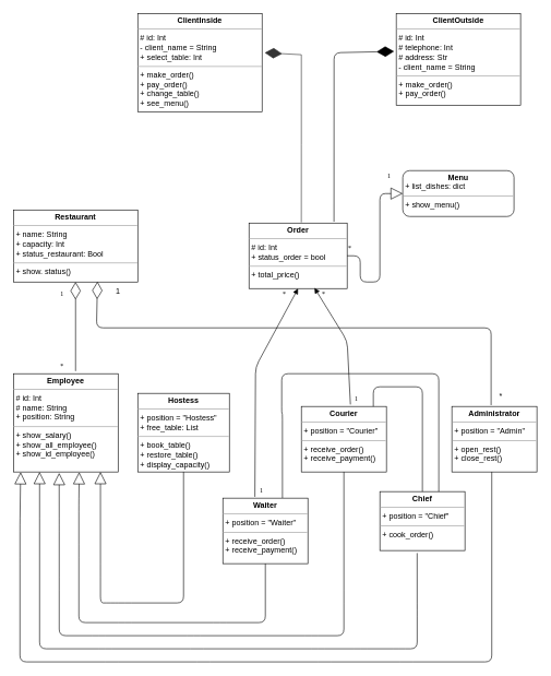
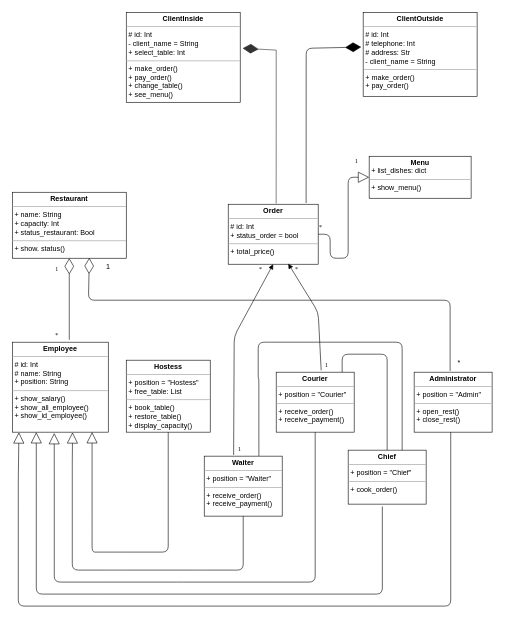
  <mxCell id="0" />
  <mxCell id="1" parent="0" />
  <mxCell id="2" value="&lt;p style=&quot;margin: 0px ; margin-top: 4px ; text-align: center&quot;&gt;&lt;b&gt;ClientInside&lt;/b&gt;&lt;/p&gt;&lt;hr size=&quot;1&quot;&gt;&lt;p style=&quot;margin: 0px ; margin-left: 4px&quot;&gt;# id: Int&lt;/p&gt;&lt;p style=&quot;margin: 0px ; margin-left: 4px&quot;&gt;- client_name = String&lt;br&gt;+ select_table: Int&lt;/p&gt;&lt;hr size=&quot;1&quot;&gt;&lt;p style=&quot;margin: 0px ; margin-left: 4px&quot;&gt;+ make_order()&lt;br&gt;+ pay_order()&lt;/p&gt;&lt;p style=&quot;margin: 0px ; margin-left: 4px&quot;&gt;+ change_table()&lt;/p&gt;&lt;p style=&quot;margin: 0px ; margin-left: 4px&quot;&gt;+ see_menu()&lt;/p&gt;" style="verticalAlign=top;align=left;overflow=fill;fontSize=12;fontFamily=Helvetica;html=1;rounded=0;shadow=0;comic=0;labelBackgroundColor=none;strokeWidth=1" parent="1" vertex="1"><mxGeometry x="210" y="20" width="190" height="150" as="geometry" /></mxCell>
  <mxCell id="3" value="&lt;p style=&quot;margin: 0px ; margin-top: 4px ; text-align: center&quot;&gt;&lt;b&gt;Administrator&lt;/b&gt;&lt;/p&gt;&lt;hr size=&quot;1&quot;&gt;&lt;p style=&quot;margin: 0px ; margin-left: 4px&quot;&gt;+ position = &quot;Admin&quot;&lt;/p&gt;&lt;hr size=&quot;1&quot;&gt;&lt;p style=&quot;margin: 0px ; margin-left: 4px&quot;&gt;+ open_rest()&lt;/p&gt;&lt;p style=&quot;margin: 0px ; margin-left: 4px&quot;&gt;+ close_rest()&lt;/p&gt;" style="verticalAlign=top;align=left;overflow=fill;fontSize=12;fontFamily=Helvetica;html=1;rounded=0;shadow=0;comic=0;labelBackgroundColor=none;strokeWidth=1" parent="1" vertex="1"><mxGeometry x="690" y="620" width="130" height="100" as="geometry" /></mxCell>
  <mxCell id="4" value="&lt;p style=&quot;margin: 0px ; margin-top: 4px ; text-align: center&quot;&gt;&lt;b&gt;Employee&lt;/b&gt;&lt;/p&gt;&lt;hr size=&quot;1&quot;&gt;&lt;p style=&quot;margin: 0px ; margin-left: 4px&quot;&gt;# id: Int&lt;br&gt;# name: String&lt;/p&gt;&lt;p style=&quot;margin: 0px ; margin-left: 4px&quot;&gt;+ posi&lt;span&gt;tion: String&lt;/span&gt;&lt;/p&gt;&lt;hr size=&quot;1&quot;&gt;&lt;p style=&quot;margin: 0px ; margin-left: 4px&quot;&gt;+ show_salary()&lt;/p&gt;&lt;p style=&quot;margin: 0px ; margin-left: 4px&quot;&gt;&lt;span&gt;+ show_all_employee()&lt;/span&gt;&lt;br&gt;&lt;/p&gt;&lt;p style=&quot;margin: 0px ; margin-left: 4px&quot;&gt;+ show_id_employee()&lt;/p&gt;" style="verticalAlign=top;align=left;overflow=fill;fontSize=12;fontFamily=Helvetica;html=1;rounded=0;shadow=0;comic=0;labelBackgroundColor=none;strokeWidth=1" parent="1" vertex="1"><mxGeometry x="20" y="570" width="160" height="150" as="geometry" /></mxCell>
  <mxCell id="5" value="&lt;p style=&quot;margin: 0px ; margin-top: 4px ; text-align: center&quot;&gt;&lt;b&gt;Restaurant&lt;/b&gt;&lt;/p&gt;&lt;hr size=&quot;1&quot;&gt;&lt;p style=&quot;margin: 0px ; margin-left: 4px&quot;&gt;+ name: String&lt;br&gt;+ capaсity: Int&lt;/p&gt;&lt;p style=&quot;margin: 0px ; margin-left: 4px&quot;&gt;+ status_restaurant: Bool&lt;/p&gt;&lt;hr size=&quot;1&quot;&gt;&lt;p style=&quot;margin: 0px ; margin-left: 4px&quot;&gt;+ show. status()&lt;/p&gt;" style="verticalAlign=top;align=left;overflow=fill;fontSize=12;fontFamily=Helvetica;html=1;rounded=0;shadow=0;comic=0;labelBackgroundColor=none;strokeWidth=1" parent="1" vertex="1"><mxGeometry x="20" y="320" width="190" height="110" as="geometry" /></mxCell>
- <mxCell id="6" value="&lt;p style=&quot;margin: 0px ; margin-top: 4px ; text-align: center&quot;&gt;&lt;b&gt;Menu&lt;/b&gt;&lt;/p&gt;&lt;p style=&quot;margin: 0px ; margin-left: 4px&quot;&gt;+ list_dishes: dict&lt;/p&gt;&lt;hr size=&quot;1&quot;&gt;&lt;p style=&quot;margin: 0px ; margin-left: 4px&quot;&gt;+ show_menu()&lt;/p&gt;" style="verticalAlign=top;align=left;overflow=fill;fontSize=12;fontFamily=Helvetica;html=1;shadow=0;comic=0;labelBackgroundColor=none;strokeWidth=1;rounded=1;" parent="1" vertex="1"><mxGeometry x="615" y="260" width="170" height="70" as="geometry" /></mxCell>
+ <mxCell id="6" value="&lt;p style=&quot;margin: 0px ; margin-top: 4px ; text-align: center&quot;&gt;&lt;b&gt;Menu&lt;/b&gt;&lt;/p&gt;&lt;p style=&quot;margin: 0px ; margin-left: 4px&quot;&gt;+ list_dishes: dict&lt;/p&gt;&lt;hr size=&quot;1&quot;&gt;&lt;p style=&quot;margin: 0px ; margin-left: 4px&quot;&gt;+ show_menu()&lt;/p&gt;" style="verticalAlign=top;align=left;overflow=fill;fontSize=12;fontFamily=Helvetica;html=1;rounded=0;shadow=0;comic=0;labelBackgroundColor=none;strokeWidth=1" parent="1" vertex="1"><mxGeometry x="615" y="260" width="170" height="70" as="geometry" /></mxCell>
  <mxCell id="7" value="&lt;p style=&quot;margin: 0px ; margin-top: 4px ; text-align: center&quot;&gt;&lt;b&gt;Order&lt;/b&gt;&lt;/p&gt;&lt;hr size=&quot;1&quot;&gt;&lt;p style=&quot;margin: 0px ; margin-left: 4px&quot;&gt;# id: Int&lt;/p&gt;&lt;p style=&quot;margin: 0px ; margin-left: 4px&quot;&gt;+ status_order = bool&lt;/p&gt;&lt;hr size=&quot;1&quot;&gt;&lt;p style=&quot;margin: 0px ; margin-left: 4px&quot;&gt;+ total_price()&lt;/p&gt;" style="verticalAlign=top;align=left;overflow=fill;fontSize=12;fontFamily=Helvetica;html=1;rounded=0;shadow=0;comic=0;labelBackgroundColor=none;strokeWidth=1" parent="1" vertex="1"><mxGeometry x="380" y="340" width="150" height="100" as="geometry" /></mxCell>
  <mxCell id="8" value="&lt;p style=&quot;margin: 0px ; margin-top: 4px ; text-align: center&quot;&gt;&lt;b&gt;Chief&lt;/b&gt;&lt;/p&gt;&lt;hr size=&quot;1&quot;&gt;&lt;p style=&quot;margin: 0px ; margin-left: 4px&quot;&gt;+ position = &quot;Chief&quot;&lt;br&gt;&lt;/p&gt;&lt;hr size=&quot;1&quot;&gt;&lt;p style=&quot;margin: 0px ; margin-left: 4px&quot;&gt;+ cook_order()&lt;/p&gt;" style="verticalAlign=top;align=left;overflow=fill;fontSize=12;fontFamily=Helvetica;html=1;rounded=0;shadow=0;comic=0;labelBackgroundColor=none;strokeWidth=1" parent="1" vertex="1"><mxGeometry x="580" y="750" width="130" height="90" as="geometry" /></mxCell>
  <mxCell id="9" value="&lt;p style=&quot;margin: 0px ; margin-top: 4px ; text-align: center&quot;&gt;&lt;b&gt;Courier&lt;/b&gt;&lt;/p&gt;&lt;hr size=&quot;1&quot;&gt;&lt;p style=&quot;margin: 0px ; margin-left: 4px&quot;&gt;+ position = &quot;Courier&quot;&lt;br&gt;&lt;/p&gt;&lt;hr size=&quot;1&quot;&gt;&lt;p style=&quot;margin: 0px ; margin-left: 4px&quot;&gt;+ receive_order()&lt;/p&gt;&lt;p style=&quot;margin: 0px ; margin-left: 4px&quot;&gt;+ receive_payment()&lt;/p&gt;" style="verticalAlign=top;align=left;overflow=fill;fontSize=12;fontFamily=Helvetica;html=1;rounded=0;shadow=0;comic=0;labelBackgroundColor=none;strokeWidth=1" parent="1" vertex="1"><mxGeometry x="460" y="620" width="130" height="100" as="geometry" /></mxCell>
  <mxCell id="10" value="&lt;p style=&quot;margin: 0px ; margin-top: 4px ; text-align: center&quot;&gt;&lt;b&gt;Waiter&lt;/b&gt;&lt;/p&gt;&lt;hr size=&quot;1&quot;&gt;&lt;p style=&quot;margin: 0px ; margin-left: 4px&quot;&gt;+ position = &quot;Waiter&quot;&lt;br&gt;&lt;/p&gt;&lt;hr size=&quot;1&quot;&gt;&lt;p style=&quot;margin: 0px ; margin-left: 4px&quot;&gt;+ receive_order()&lt;/p&gt;&lt;p style=&quot;margin: 0px ; margin-left: 4px&quot;&gt;+ receive_payment()&lt;/p&gt;" style="verticalAlign=top;align=left;overflow=fill;fontSize=12;fontFamily=Helvetica;html=1;rounded=0;shadow=0;comic=0;labelBackgroundColor=none;strokeWidth=1" parent="1" vertex="1"><mxGeometry x="340" y="760" width="130" height="100" as="geometry" /></mxCell>
  <mxCell id="11" value="&lt;p style=&quot;margin: 0px ; margin-top: 4px ; text-align: center&quot;&gt;&lt;b&gt;Hostess&lt;/b&gt;&lt;/p&gt;&lt;hr size=&quot;1&quot;&gt;&lt;p style=&quot;margin: 0px ; margin-left: 4px&quot;&gt;+ position = &quot;Hostess&quot;&lt;/p&gt;&lt;p style=&quot;margin: 0px ; margin-left: 4px&quot;&gt;+ free_table: List&lt;/p&gt;&lt;hr size=&quot;1&quot;&gt;&lt;p style=&quot;margin: 0px ; margin-left: 4px&quot;&gt;+ book_table()&lt;/p&gt;&lt;p style=&quot;margin: 0px ; margin-left: 4px&quot;&gt;+ restore_table()&lt;/p&gt;&lt;p style=&quot;margin: 0px ; margin-left: 4px&quot;&gt;+ display_capacity()&lt;/p&gt;" style="verticalAlign=top;align=left;overflow=fill;fontSize=12;fontFamily=Helvetica;html=1;rounded=0;shadow=0;comic=0;labelBackgroundColor=none;strokeWidth=1" parent="1" vertex="1"><mxGeometry x="210" y="600" width="140" height="120" as="geometry" /></mxCell>
  <mxCell id="12" value="" style="endArrow=block;endSize=16;endFill=0;html=1;entryX=0.628;entryY=1.002;entryDx=0;entryDy=0;entryPerimeter=0;exitX=0.5;exitY=1;exitDx=0;exitDy=0;" parent="1" source="10" target="4" edge="1"><mxGeometry width="160" relative="1" as="geometry"><mxPoint x="370" y="990" as="sourcePoint" /><mxPoint x="530" y="990" as="targetPoint" /><Array as="points"><mxPoint x="405" y="950" /><mxPoint x="335" y="950" /><mxPoint x="190" y="950" /><mxPoint x="120" y="950" /><mxPoint x="120" y="840" /><mxPoint x="120" y="770" /></Array></mxGeometry></mxCell>
  <mxCell id="13" value="" style="endArrow=block;endSize=16;endFill=0;html=1;exitX=0.5;exitY=1;exitDx=0;exitDy=0;" parent="1" source="11" edge="1"><mxGeometry width="160" relative="1" as="geometry"><mxPoint x="385" y="930" as="sourcePoint" /><mxPoint x="153" y="720" as="targetPoint" /><Array as="points"><mxPoint x="280" y="920" /><mxPoint x="190" y="920" /><mxPoint x="170" y="920" /><mxPoint x="153" y="920" /><mxPoint x="153" y="870" /></Array></mxGeometry></mxCell>
  <mxCell id="14" value="" style="endArrow=block;endSize=16;endFill=0;html=1;exitX=0.5;exitY=1;exitDx=0;exitDy=0;entryX=0.437;entryY=1.01;entryDx=0;entryDy=0;entryPerimeter=0;" parent="1" source="9" target="4" edge="1"><mxGeometry width="160" relative="1" as="geometry"><mxPoint x="296.2" y="970.75" as="sourcePoint" /><mxPoint x="71" y="720" as="targetPoint" /><Array as="points"><mxPoint x="525" y="910" /><mxPoint x="525" y="970" /><mxPoint x="475" y="970" /><mxPoint x="296" y="970" /><mxPoint x="151" y="970" /><mxPoint x="90" y="970" /><mxPoint x="90" y="890" /><mxPoint x="90" y="800" /></Array></mxGeometry></mxCell>
  <mxCell id="15" value="" style="endArrow=block;endSize=16;endFill=0;html=1;entryX=0.25;entryY=1;entryDx=0;entryDy=0;exitX=0.438;exitY=1.043;exitDx=0;exitDy=0;exitPerimeter=0;" parent="1" source="8" target="4" edge="1"><mxGeometry width="160" relative="1" as="geometry"><mxPoint x="610" y="940" as="sourcePoint" /><mxPoint x="81" y="730" as="targetPoint" /><Array as="points"><mxPoint x="637" y="930" /><mxPoint x="637" y="990" /><mxPoint x="610" y="990" /><mxPoint x="550" y="990" /><mxPoint x="485" y="990" /><mxPoint x="300" y="990" /><mxPoint x="161" y="990" /><mxPoint x="60" y="990" /><mxPoint x="60" y="800" /></Array></mxGeometry></mxCell>
  <mxCell id="16" value="" style="endArrow=block;endSize=16;endFill=0;html=1;entryX=0.069;entryY=1.002;entryDx=0;entryDy=0;entryPerimeter=0;" parent="1" target="4" edge="1"><mxGeometry width="160" relative="1" as="geometry"><mxPoint x="751" y="720" as="sourcePoint" /><mxPoint x="58.8" y="728.05" as="targetPoint" /><Array as="points"><mxPoint x="751" y="1010" /><mxPoint x="620" y="1010" /><mxPoint x="495" y="1010" /><mxPoint x="310" y="1010" /><mxPoint x="171" y="1010" /><mxPoint x="30" y="1010" /><mxPoint x="30" y="850" /><mxPoint x="30" y="800" /></Array></mxGeometry></mxCell>
  <mxCell id="17" value="" style="endArrow=diamondThin;endFill=0;endSize=24;html=1;entryX=0.5;entryY=1;entryDx=0;entryDy=0;" parent="1" target="5" edge="1"><mxGeometry width="160" relative="1" as="geometry"><mxPoint x="115" y="566" as="sourcePoint" /><mxPoint x="110" y="480" as="targetPoint" /></mxGeometry></mxCell>
  <mxCell id="18" value="1" style="text;html=1;resizable=0;points=[];autosize=1;align=left;verticalAlign=top;spacingTop=-4;fontSize=10;fontFamily=Verdana;fontColor=#000000;" parent="1" vertex="1"><mxGeometry x="90" y="440" width="20" height="10" as="geometry" /></mxCell>
  <mxCell id="19" value="*" style="text;html=1;resizable=0;points=[];autosize=1;align=left;verticalAlign=top;spacingTop=-4;fontSize=10;fontFamily=Verdana;fontColor=#000000;" parent="1" vertex="1"><mxGeometry x="90" y="550" width="20" height="10" as="geometry" /></mxCell>
  <mxCell id="20" value="&lt;p style=&quot;margin: 0px ; margin-top: 4px ; text-align: center&quot;&gt;&lt;b&gt;ClientOutside&lt;/b&gt;&lt;/p&gt;&lt;hr size=&quot;1&quot;&gt;&lt;p style=&quot;margin: 0px ; margin-left: 4px&quot;&gt;# id: Int&lt;/p&gt;&lt;p style=&quot;margin: 0px ; margin-left: 4px&quot;&gt;# telephone: Int&lt;/p&gt;&lt;p style=&quot;margin: 0px ; margin-left: 4px&quot;&gt;# address: Str&lt;/p&gt;&lt;p style=&quot;margin: 0px ; margin-left: 4px&quot;&gt;- client_name = String&lt;br&gt;&lt;/p&gt;&lt;hr size=&quot;1&quot;&gt;&lt;p style=&quot;margin: 0px ; margin-left: 4px&quot;&gt;+ make_order()&lt;br&gt;+ pay_order()&lt;/p&gt;" style="verticalAlign=top;align=left;overflow=fill;fontSize=12;fontFamily=Helvetica;html=1;rounded=0;shadow=0;comic=0;labelBackgroundColor=none;strokeWidth=1" parent="1" vertex="1"><mxGeometry x="605" y="20" width="190" height="140" as="geometry" /></mxCell>
  <mxCell id="21" value="" style="endArrow=diamondThin;endFill=1;endSize=24;html=1;exitX=0.866;exitY=-0.02;exitDx=0;exitDy=0;exitPerimeter=0;entryX=-0.017;entryY=0.414;entryDx=0;entryDy=0;entryPerimeter=0;" parent="1" source="7" target="20" edge="1"><mxGeometry width="160" relative="1" as="geometry"><mxPoint x="390" y="220" as="sourcePoint" /><mxPoint x="560" y="90" as="targetPoint" /><Array as="points"><mxPoint x="510" y="80" /></Array></mxGeometry></mxCell>
  <mxCell id="22" value="" style="endArrow=diamondThin;endFill=1;endSize=24;html=1;exitX=0.533;exitY=-0.01;exitDx=0;exitDy=0;exitPerimeter=0;fillColor=#f5f5f5;rounded=0;strokeColor=#333333;" parent="1" source="7" edge="1"><mxGeometry width="160" relative="1" as="geometry"><mxPoint x="465" y="350" as="sourcePoint" /><mxPoint x="404" y="80" as="targetPoint" /><Array as="points"><mxPoint x="460" y="220" /><mxPoint x="460" y="83" /></Array></mxGeometry></mxCell>
  <mxCell id="23" value="" style="endArrow=block;endSize=16;endFill=0;html=1;exitX=1;exitY=0.5;exitDx=0;exitDy=0;entryX=0;entryY=0.5;entryDx=0;entryDy=0;" parent="1" source="7" target="6" edge="1"><mxGeometry width="160" relative="1" as="geometry"><mxPoint x="290" y="740" as="sourcePoint" /><mxPoint x="460" y="560" as="targetPoint" /><Array as="points"><mxPoint x="550" y="390" /><mxPoint x="550" y="430" /><mxPoint x="580" y="430" /><mxPoint x="580" y="295" /></Array></mxGeometry></mxCell>
  <mxCell id="24" value="1" style="text;html=1;resizable=0;points=[];autosize=1;align=left;verticalAlign=top;spacingTop=-4;fontSize=10;fontFamily=Verdana;fontColor=#000000;" parent="1" vertex="1"><mxGeometry x="590" y="260" width="20" height="10" as="geometry" /></mxCell>
  <mxCell id="25" value="*" style="text;html=1;resizable=0;points=[];autosize=1;align=left;verticalAlign=top;spacingTop=-4;fontSize=10;fontFamily=Verdana;fontColor=#000000;" parent="1" vertex="1"><mxGeometry x="530" y="370" width="20" height="10" as="geometry" /></mxCell>
  <mxCell id="26" value="" style="html=1;verticalAlign=bottom;endArrow=block;entryX=0.5;entryY=1;entryDx=0;entryDy=0;exitX=0.377;exitY=-0.02;exitDx=0;exitDy=0;exitPerimeter=0;" parent="1" source="10" target="7" edge="1"><mxGeometry width="80" relative="1" as="geometry"><mxPoint x="390" y="690" as="sourcePoint" /><mxPoint x="440" y="450" as="targetPoint" /><Array as="points"><mxPoint x="390" y="560" /></Array></mxGeometry></mxCell>
  <mxCell id="27" value="1" style="text;html=1;resizable=0;points=[];autosize=1;align=left;verticalAlign=top;spacingTop=-4;fontSize=10;fontFamily=Verdana;fontColor=#000000;" parent="1" vertex="1"><mxGeometry x="395" y="740" width="20" height="10" as="geometry" /></mxCell>
  <mxCell id="28" value="*" style="text;html=1;resizable=0;points=[];autosize=1;align=left;verticalAlign=top;spacingTop=-4;fontSize=10;fontFamily=Verdana;fontColor=#000000;" parent="1" vertex="1"><mxGeometry x="430" y="440" width="20" height="10" as="geometry" /></mxCell>
  <mxCell id="29" value="" style="html=1;verticalAlign=bottom;endArrow=block;entryX=0.667;entryY=0.99;entryDx=0;entryDy=0;exitX=0.577;exitY=-0.03;exitDx=0;exitDy=0;exitPerimeter=0;entryPerimeter=0;" parent="1" source="9" target="7" edge="1"><mxGeometry width="80" relative="1" as="geometry"><mxPoint x="550" y="610" as="sourcePoint" /><mxPoint x="465" y="450" as="targetPoint" /><Array as="points"><mxPoint x="530" y="520" /></Array></mxGeometry></mxCell>
  <mxCell id="30" value="1" style="text;html=1;resizable=0;points=[];autosize=1;align=left;verticalAlign=top;spacingTop=-4;fontSize=10;fontFamily=Verdana;fontColor=#000000;" parent="1" vertex="1"><mxGeometry x="540" y="600" width="20" height="10" as="geometry" /></mxCell>
  <mxCell id="31" value="*" style="text;html=1;resizable=0;points=[];autosize=1;align=left;verticalAlign=top;spacingTop=-4;fontSize=10;fontFamily=Verdana;fontColor=#000000;" parent="1" vertex="1"><mxGeometry x="490" y="440" width="20" height="10" as="geometry" /></mxCell>
  <mxCell id="32" value="" style="endArrow=none;html=1;edgeStyle=orthogonalEdgeStyle;" parent="1" target="8" edge="1"><mxGeometry relative="1" as="geometry"><mxPoint x="570" y="620" as="sourcePoint" /><mxPoint x="650" y="600" as="targetPoint" /><Array as="points"><mxPoint x="570" y="590" /><mxPoint x="645" y="590" /></Array></mxGeometry></mxCell>
  <mxCell id="33" value="" style="endArrow=none;html=1;edgeStyle=orthogonalEdgeStyle;exitX=0.701;exitY=-0.003;exitDx=0;exitDy=0;exitPerimeter=0;" parent="1" source="10" edge="1"><mxGeometry relative="1" as="geometry"><mxPoint x="580" y="630" as="sourcePoint" /><mxPoint x="670" y="750" as="targetPoint" /><Array as="points"><mxPoint x="431" y="630" /><mxPoint x="430" y="630" /><mxPoint x="430" y="570" /><mxPoint x="670" y="570" /></Array></mxGeometry></mxCell>
  <mxCell id="34" value="" style="endArrow=diamondThin;endFill=0;endSize=24;html=1;entryX=0.676;entryY=0.995;entryDx=0;entryDy=0;entryPerimeter=0;" edge="1" parent="1" target="5"><mxGeometry width="160" relative="1" as="geometry"><mxPoint x="750" y="618" as="sourcePoint" /><mxPoint x="147" y="434" as="targetPoint" /><Array as="points"><mxPoint x="750" y="500" /><mxPoint x="147" y="500" /></Array></mxGeometry></mxCell>
  <mxCell id="35" value="1" style="text;html=1;strokeColor=none;fillColor=none;align=center;verticalAlign=middle;whiteSpace=wrap;rounded=0;" vertex="1" parent="1"><mxGeometry x="160" y="435" width="40" height="20" as="geometry" /></mxCell>
  <mxCell id="36" value="*" style="text;html=1;strokeColor=none;fillColor=none;align=center;verticalAlign=middle;whiteSpace=wrap;rounded=0;" vertex="1" parent="1"><mxGeometry x="745" y="595" width="40" height="20" as="geometry" /></mxCell>
